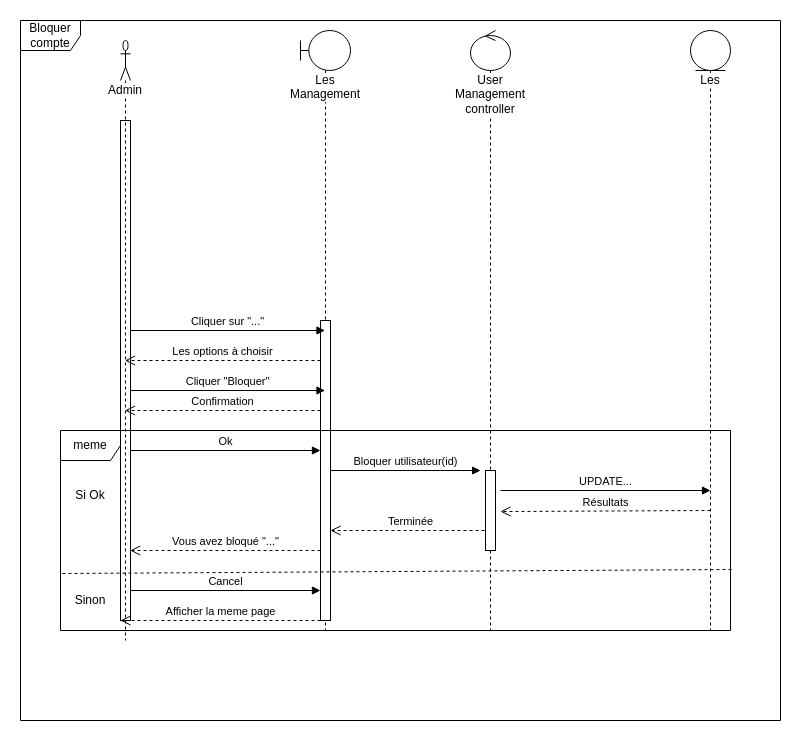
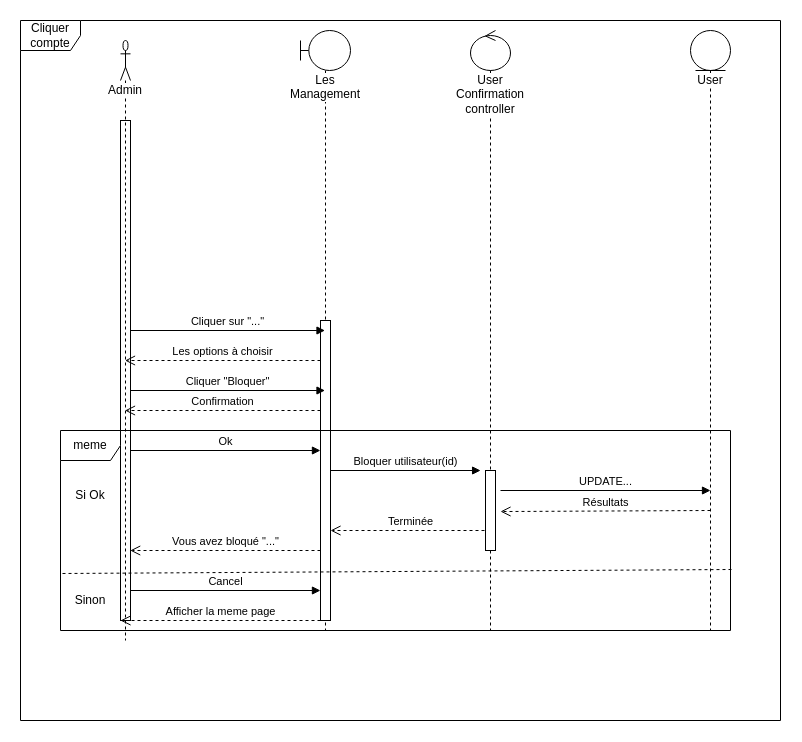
  <mxCell id="0" />
  <mxCell id="1" parent="0" />
  <mxCell id="2" value="" style="html=1;points=[];perimeter=orthogonalPerimeter;" parent="1" vertex="1"><mxGeometry x="120" y="120" width="10" height="500" as="geometry" /></mxCell>
- <mxCell id="3" value="Bloquer&lt;br&gt;compte&lt;br&gt;" style="shape=umlFrame;whiteSpace=wrap;html=1;" parent="1" vertex="1"><mxGeometry x="20" y="20" width="760" height="700" as="geometry" /></mxCell>
+ <mxCell id="3" value="Cliquer&lt;br&gt;compte&lt;br&gt;" style="shape=umlFrame;whiteSpace=wrap;html=1;" parent="1" vertex="1"><mxGeometry x="20" y="20" width="760" height="700" as="geometry" /></mxCell>
  <mxCell id="4" value="Admin" style="shape=umlLifeline;participant=umlActor;perimeter=lifelinePerimeter;whiteSpace=wrap;html=1;container=1;collapsible=0;recursiveResize=0;verticalAlign=top;spacingTop=36;labelBackgroundColor=#ffffff;outlineConnect=0;" parent="1" vertex="1"><mxGeometry x="120" y="40" width="10" height="600" as="geometry" /></mxCell>
- <mxCell id="5" value="User Management controller" style="shape=umlLifeline;participant=umlControl;perimeter=lifelinePerimeter;whiteSpace=wrap;html=1;container=1;collapsible=0;recursiveResize=0;verticalAlign=top;spacingTop=36;labelBackgroundColor=#ffffff;outlineConnect=0;" parent="1" vertex="1"><mxGeometry x="470" y="30" width="40" height="600" as="geometry" /></mxCell>
- <mxCell id="6" value="Les" style="shape=umlLifeline;participant=umlEntity;perimeter=lifelinePerimeter;whiteSpace=wrap;html=1;container=1;collapsible=0;recursiveResize=0;verticalAlign=top;spacingTop=36;labelBackgroundColor=#ffffff;outlineConnect=0;" parent="1" vertex="1"><mxGeometry x="690" y="30" width="40" height="600" as="geometry" /></mxCell>
+ <mxCell id="5" value="User Confirmation controller" style="shape=umlLifeline;participant=umlControl;perimeter=lifelinePerimeter;whiteSpace=wrap;html=1;container=1;collapsible=0;recursiveResize=0;verticalAlign=top;spacingTop=36;labelBackgroundColor=#ffffff;outlineConnect=0;" parent="1" vertex="1"><mxGeometry x="470" y="30" width="40" height="600" as="geometry" /></mxCell>
+ <mxCell id="6" value="User" style="shape=umlLifeline;participant=umlEntity;perimeter=lifelinePerimeter;whiteSpace=wrap;html=1;container=1;collapsible=0;recursiveResize=0;verticalAlign=top;spacingTop=36;labelBackgroundColor=#ffffff;outlineConnect=0;" parent="1" vertex="1"><mxGeometry x="690" y="30" width="40" height="600" as="geometry" /></mxCell>
  <mxCell id="7" value="Les Management" style="shape=umlLifeline;participant=umlBoundary;perimeter=lifelinePerimeter;whiteSpace=wrap;html=1;container=1;collapsible=0;recursiveResize=0;verticalAlign=top;spacingTop=36;labelBackgroundColor=#ffffff;outlineConnect=0;" parent="1" vertex="1"><mxGeometry x="300" y="30" width="50" height="600" as="geometry" /></mxCell>
  <mxCell id="8" value="" style="html=1;points=[];perimeter=orthogonalPerimeter;" parent="7" vertex="1"><mxGeometry x="20" y="290" width="10" height="300" as="geometry" /></mxCell>
  <mxCell id="9" value="Cliquer sur &quot;...&quot;" style="html=1;verticalAlign=bottom;endArrow=block;" parent="1" target="7" edge="1"><mxGeometry width="80" relative="1" as="geometry"><mxPoint x="130" y="330" as="sourcePoint" /><mxPoint x="210" y="330" as="targetPoint" /></mxGeometry></mxCell>
  <mxCell id="10" value="Les options à choisir" style="html=1;verticalAlign=bottom;endArrow=open;dashed=1;endSize=8;" parent="1" target="4" edge="1"><mxGeometry relative="1" as="geometry"><mxPoint x="320" y="360" as="sourcePoint" /><mxPoint x="240" y="360" as="targetPoint" /></mxGeometry></mxCell>
  <mxCell id="11" value="Cliquer &quot;Bloquer&quot;" style="html=1;verticalAlign=bottom;endArrow=block;" parent="1" target="7" edge="1"><mxGeometry width="80" relative="1" as="geometry"><mxPoint x="130" y="390" as="sourcePoint" /><mxPoint x="210" y="390" as="targetPoint" /></mxGeometry></mxCell>
  <mxCell id="12" value="Confirmation" style="html=1;verticalAlign=bottom;endArrow=open;dashed=1;endSize=8;" parent="1" target="4" edge="1"><mxGeometry relative="1" as="geometry"><mxPoint x="320" y="410" as="sourcePoint" /><mxPoint x="240" y="410" as="targetPoint" /></mxGeometry></mxCell>
  <mxCell id="13" value="meme" style="shape=umlFrame;whiteSpace=wrap;html=1;" parent="1" vertex="1"><mxGeometry x="60" y="430" width="670" height="200" as="geometry" /></mxCell>
  <mxCell id="14" value="Si Ok" style="text;html=1;strokeColor=none;fillColor=none;align=center;verticalAlign=middle;whiteSpace=wrap;rounded=0;" parent="1" vertex="1"><mxGeometry x="70" y="485" width="40" height="20" as="geometry" /></mxCell>
  <mxCell id="15" value="Ok" style="html=1;verticalAlign=bottom;endArrow=block;entryX=0.388;entryY=0.1;entryDx=0;entryDy=0;entryPerimeter=0;" parent="1" target="13" edge="1"><mxGeometry width="80" relative="1" as="geometry"><mxPoint x="130" y="450" as="sourcePoint" /><mxPoint x="210" y="450" as="targetPoint" /></mxGeometry></mxCell>
  <mxCell id="16" value="Bloquer utilisateur(id)" style="html=1;verticalAlign=bottom;endArrow=block;entryX=0.627;entryY=0.2;entryDx=0;entryDy=0;entryPerimeter=0;" parent="1" target="13" edge="1"><mxGeometry width="80" relative="1" as="geometry"><mxPoint x="330" y="470" as="sourcePoint" /><mxPoint x="410" y="470" as="targetPoint" /></mxGeometry></mxCell>
  <mxCell id="17" value="Terminée" style="html=1;verticalAlign=bottom;endArrow=open;dashed=1;endSize=8;entryX=0.403;entryY=0.5;entryDx=0;entryDy=0;entryPerimeter=0;" parent="1" target="13" edge="1"><mxGeometry relative="1" as="geometry"><mxPoint x="490" y="530" as="sourcePoint" /><mxPoint x="410" y="530" as="targetPoint" /></mxGeometry></mxCell>
  <mxCell id="18" value="Vous avez bloqué &quot;...&quot;" style="html=1;verticalAlign=bottom;endArrow=open;dashed=1;endSize=8;entryX=0.104;entryY=0.6;entryDx=0;entryDy=0;entryPerimeter=0;" parent="1" target="13" edge="1"><mxGeometry relative="1" as="geometry"><mxPoint x="320" y="550" as="sourcePoint" /><mxPoint x="240" y="550" as="targetPoint" /></mxGeometry></mxCell>
  <mxCell id="19" value="Sinon" style="text;html=1;strokeColor=none;fillColor=none;align=center;verticalAlign=middle;whiteSpace=wrap;rounded=0;" parent="1" vertex="1"><mxGeometry x="70" y="590" width="40" height="20" as="geometry" /></mxCell>
  <mxCell id="20" value="Cancel" style="html=1;verticalAlign=bottom;endArrow=block;entryX=0.388;entryY=0.8;entryDx=0;entryDy=0;entryPerimeter=0;" parent="1" target="13" edge="1"><mxGeometry width="80" relative="1" as="geometry"><mxPoint x="130" y="590" as="sourcePoint" /><mxPoint x="210" y="590" as="targetPoint" /></mxGeometry></mxCell>
  <mxCell id="21" value="Afficher la meme page" style="html=1;verticalAlign=bottom;endArrow=open;dashed=1;endSize=8;" parent="1" edge="1"><mxGeometry relative="1" as="geometry"><mxPoint x="320" y="620" as="sourcePoint" /><mxPoint x="120" y="620" as="targetPoint" /></mxGeometry></mxCell>
  <mxCell id="22" value="" style="endArrow=none;dashed=1;html=1;exitX=0.003;exitY=0.715;exitDx=0;exitDy=0;exitPerimeter=0;entryX=1.004;entryY=0.695;entryDx=0;entryDy=0;entryPerimeter=0;" parent="1" source="13" target="13" edge="1"><mxGeometry width="50" height="50" relative="1" as="geometry"><mxPoint x="90" y="580" as="sourcePoint" /><mxPoint x="140" y="530" as="targetPoint" /></mxGeometry></mxCell>
  <mxCell id="23" value="" style="html=1;points=[];perimeter=orthogonalPerimeter;" parent="1" vertex="1"><mxGeometry x="485" y="470" width="10" height="80" as="geometry" /></mxCell>
  <mxCell id="24" value="UPDATE..." style="html=1;verticalAlign=bottom;endArrow=block;" parent="1" edge="1"><mxGeometry width="80" relative="1" as="geometry"><mxPoint x="500" y="490" as="sourcePoint" /><mxPoint x="710" y="490" as="targetPoint" /></mxGeometry></mxCell>
  <mxCell id="25" value="Résultats" style="html=1;verticalAlign=bottom;endArrow=open;dashed=1;endSize=8;entryX=1.5;entryY=0.513;entryDx=0;entryDy=0;entryPerimeter=0;" parent="1" target="23" edge="1"><mxGeometry relative="1" as="geometry"><mxPoint x="710" y="510" as="sourcePoint" /><mxPoint x="630" y="510" as="targetPoint" /></mxGeometry></mxCell>
